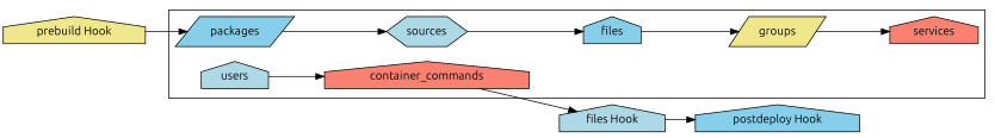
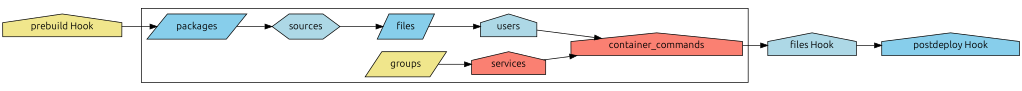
  digraph {
    fontname=Ubuntu
    rankdir=LR
    node [fillcolor=skyblue fontname=Ubuntu shape=house style=filled]
    edge [fontname=Ubuntu]
    packages [shape=parallelogram]
    sources [fillcolor=lightblue shape=hexagon]
-   files
+   files [shape=parallelogram]
    users [fillcolor=lightblue]
    groups [fillcolor=khaki shape=parallelogram]
    services [fillcolor=salmon]
    container_commands [fillcolor=salmon]
    n8 [fillcolor=lightblue label="files Hook"]
    n9 [fillcolor=khaki label="prebuild Hook"]
    n10 [label="postdeploy Hook"]
    subgraph cluster_1 {
      packages
      sources
      files
      users
      groups
      services
      container_commands
    }
    packages -> sources
    sources -> files
-   files -> groups
+   files -> users
    users -> container_commands
    groups -> services
+   services -> container_commands
    container_commands -> n8
    n8 -> n10
    n9 -> packages
  }
